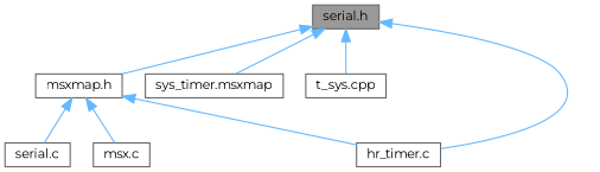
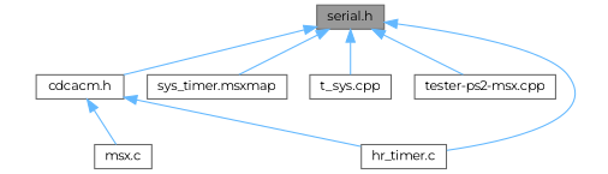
  digraph {
    fontname=Montserrat
    node [color=grey40 fillcolor=white fontname=Montserrat fontsize=10 shape=box style=filled]
    edge [color=steelblue1 dir=back fontname=Montserrat fontsize=10 labelfontname=Helvetica labelfontsize=10 style=solid]
    n1 [color=gray40 fillcolor=grey60 fontcolor=black height=0.2 label="serial.h" width=0.4]
-   n2 [height=0.2 label="msxmap.h" width=0.4]
+   n2 [height=0.2 label="cdcacm.h" width=0.4]
    n3 [height=0.2 label="sys_timer.msxmap" width=0.4]
    n4 [height=0.2 label="t_sys.cpp" width=0.4]
+   n5 [height=0.2 label="tester-ps2-msx.cpp" width=0.4]
    n6 [height=0.2 label="hr_timer.c" width=0.4]
-   n7 [height=0.2 label="serial.c" width=0.4]
    n8 [height=0.2 label="msx.c" width=0.4]
    n1 -> n2
    n1 -> n3
    n1 -> n4
+   n1 -> n5
    n1 -> n6
    n2 -> n6
-   n2 -> n7
    n2 -> n8
  }
